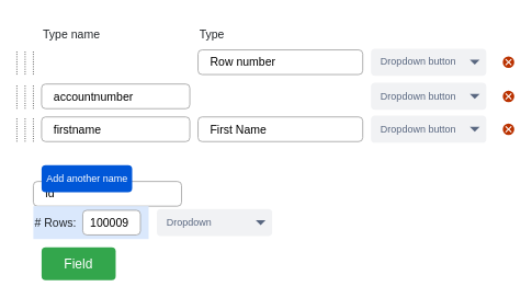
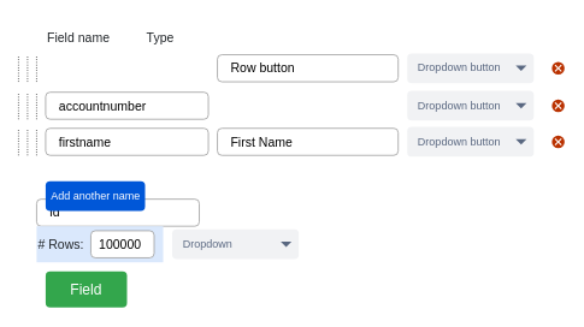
  <mxCell id="0" style=";html=1;" />
  <mxCell id="1" style=";html=1;" parent="0" />
- <mxCell id="2" value="Type name" style="fillColor=none;strokeColor=none;align=left;fontSize=14;fontColor=#212529;" parent="1" vertex="1"><mxGeometry x="50" y="20" width="80" height="40" as="geometry" /></mxCell>
+ <mxCell id="2" value="Field name" style="fillColor=none;strokeColor=none;align=left;fontSize=14;fontColor=#212529;" parent="1" vertex="1"><mxGeometry x="50" y="20" width="80" height="40" as="geometry" /></mxCell>
  <mxCell id="3" value="id" style="html=1;shadow=0;dashed=0;shape=mxgraph.bootstrap.rrect;rSize=5;strokeColor=#999999;align=left;spacing=15;fontSize=14;" parent="1" vertex="1"><mxGeometry width="180" height="30" relative="1" as="geometry"><mxPoint x="40" y="220" as="offset" /></mxGeometry></mxCell>
- <mxCell id="4" value="Row number" style="html=1;shadow=0;dashed=0;shape=mxgraph.bootstrap.rrect;rSize=5;strokeColor=#999999;align=left;spacing=15;fontSize=14;fillColor=#FFFFFF;" parent="1" vertex="1"><mxGeometry x="240" y="60" width="200" height="30" as="geometry" /></mxCell>
- <mxCell id="5" value="Type" style="fillColor=none;strokeColor=none;align=left;fontSize=14;fontColor=#212529;" parent="1" vertex="1"><mxGeometry x="240" y="20" width="60" height="40" as="geometry" /></mxCell>
+ <mxCell id="4" value="Row button" style="html=1;shadow=0;dashed=0;shape=mxgraph.bootstrap.rrect;rSize=5;strokeColor=#999999;align=left;spacing=15;fontSize=14;fillColor=#FFFFFF;" parent="1" vertex="1"><mxGeometry x="240" y="60" width="200" height="30" as="geometry" /></mxCell>
+ <mxCell id="5" value="Type" style="fillColor=none;strokeColor=none;align=left;fontSize=14;fontColor=#212529;" parent="1" vertex="1"><mxGeometry x="160" y="20" width="60" height="40" as="geometry" /></mxCell>
  <mxCell id="6" value="Dropdown button" style="rounded=1;fillColor=#F1F2F4;strokeColor=none;html=1;fontColor=#596780;align=left;fontSize=12;spacingLeft=10" parent="1" vertex="1"><mxGeometry x="450" y="58.5" width="140" height="33" as="geometry" /></mxCell>
  <mxCell id="7" value="" style="shape=triangle;direction=south;fillColor=#596780;strokeColor=none;html=1" parent="6" vertex="1"><mxGeometry x="1" y="0.5" width="12" height="6" relative="1" as="geometry"><mxPoint x="-20" y="-3" as="offset" /></mxGeometry></mxCell>
  <mxCell id="8" value="" style="endArrow=none;dashed=1;html=1;dashPattern=1 2;" parent="1" edge="1"><mxGeometry width="50" height="50" relative="1" as="geometry"><mxPoint x="40" y="90" as="sourcePoint" /><mxPoint x="40" y="60" as="targetPoint" /></mxGeometry></mxCell>
  <mxCell id="9" value="" style="endArrow=none;dashed=1;html=1;dashPattern=1 2;" parent="1" edge="1"><mxGeometry width="50" height="50" relative="1" as="geometry"><mxPoint x="30" y="90" as="sourcePoint" /><mxPoint x="30" y="60" as="targetPoint" /></mxGeometry></mxCell>
  <mxCell id="10" value="" style="endArrow=none;dashed=1;html=1;dashPattern=1 2;" parent="1" edge="1"><mxGeometry width="50" height="50" relative="1" as="geometry"><mxPoint x="20" y="90" as="sourcePoint" /><mxPoint x="20" y="60" as="targetPoint" /></mxGeometry></mxCell>
  <mxCell id="11" value="&lt;font color=&quot;#000000&quot;&gt;accountnumber&lt;/font&gt;" style="html=1;shadow=0;dashed=0;shape=mxgraph.bootstrap.rrect;rSize=5;strokeColor=#999999;align=left;spacing=15;fontSize=14;fontColor=#6C767D;" parent="1" vertex="1"><mxGeometry x="50" y="101.5" width="180" height="30" as="geometry" /></mxCell>
  <mxCell id="12" value="Dropdown button" style="rounded=1;fillColor=#F1F2F4;strokeColor=none;html=1;fontColor=#596780;align=left;fontSize=12;spacingLeft=10" parent="1" vertex="1"><mxGeometry x="450" y="100" width="140" height="33" as="geometry" /></mxCell>
  <mxCell id="13" value="" style="shape=triangle;direction=south;fillColor=#596780;strokeColor=none;html=1" parent="12" vertex="1"><mxGeometry x="1" y="0.5" width="12" height="6" relative="1" as="geometry"><mxPoint x="-20" y="-3" as="offset" /></mxGeometry></mxCell>
  <mxCell id="14" value="" style="endArrow=none;dashed=1;html=1;dashPattern=1 2;" parent="1" edge="1"><mxGeometry width="50" height="50" relative="1" as="geometry"><mxPoint x="40" y="131.5" as="sourcePoint" /><mxPoint x="40" y="101.5" as="targetPoint" /></mxGeometry></mxCell>
  <mxCell id="15" value="" style="endArrow=none;dashed=1;html=1;dashPattern=1 2;" parent="1" edge="1"><mxGeometry width="50" height="50" relative="1" as="geometry"><mxPoint x="30" y="131.5" as="sourcePoint" /><mxPoint x="30" y="101.5" as="targetPoint" /></mxGeometry></mxCell>
  <mxCell id="16" value="" style="endArrow=none;dashed=1;html=1;dashPattern=1 2;" parent="1" edge="1"><mxGeometry width="50" height="50" relative="1" as="geometry"><mxPoint x="20" y="131.5" as="sourcePoint" /><mxPoint x="20" y="101.5" as="targetPoint" /></mxGeometry></mxCell>
  <mxCell id="17" value="firstname" style="html=1;shadow=0;dashed=0;shape=mxgraph.bootstrap.rrect;rSize=5;strokeColor=#999999;align=left;spacing=15;fontSize=14;" parent="1" vertex="1"><mxGeometry x="50" y="141.5" width="180" height="30" as="geometry" /></mxCell>
  <mxCell id="18" value="&lt;font color=&quot;#000000&quot;&gt;First Name&lt;/font&gt;" style="html=1;shadow=0;dashed=0;shape=mxgraph.bootstrap.rrect;rSize=5;strokeColor=#999999;align=left;spacing=15;fontSize=14;fontColor=#6C767D;" parent="1" vertex="1"><mxGeometry x="240" y="141.5" width="200" height="30" as="geometry" /></mxCell>
  <mxCell id="19" value="Dropdown button" style="rounded=1;fillColor=#F1F2F4;strokeColor=none;html=1;fontColor=#596780;align=left;fontSize=12;spacingLeft=10" parent="1" vertex="1"><mxGeometry x="450" y="140" width="140" height="33" as="geometry" /></mxCell>
  <mxCell id="20" value="" style="shape=triangle;direction=south;fillColor=#596780;strokeColor=none;html=1" parent="19" vertex="1"><mxGeometry x="1" y="0.5" width="12" height="6" relative="1" as="geometry"><mxPoint x="-20" y="-3" as="offset" /></mxGeometry></mxCell>
  <mxCell id="21" value="" style="endArrow=none;dashed=1;html=1;dashPattern=1 2;" parent="1" edge="1"><mxGeometry width="50" height="50" relative="1" as="geometry"><mxPoint x="40" y="171.5" as="sourcePoint" /><mxPoint x="40" y="141.5" as="targetPoint" /></mxGeometry></mxCell>
  <mxCell id="22" value="" style="endArrow=none;dashed=1;html=1;dashPattern=1 2;" parent="1" edge="1"><mxGeometry width="50" height="50" relative="1" as="geometry"><mxPoint x="30" y="171.5" as="sourcePoint" /><mxPoint x="30" y="141.5" as="targetPoint" /></mxGeometry></mxCell>
  <mxCell id="23" value="" style="endArrow=none;dashed=1;html=1;dashPattern=1 2;" parent="1" edge="1"><mxGeometry width="50" height="50" relative="1" as="geometry"><mxPoint x="20" y="171.5" as="sourcePoint" /><mxPoint x="20" y="141.5" as="targetPoint" /></mxGeometry></mxCell>
  <mxCell id="24" value="Add another name" style="rounded=1;fillColor=#0057D8;align=center;strokeColor=none;html=1;fontColor=#ffffff;fontSize=12" parent="1" vertex="1"><mxGeometry x="50" y="200" width="110" height="33" as="geometry" /></mxCell>
  <mxCell id="25" value="" style="html=1;shadow=0;dashed=0;shape=mxgraph.atlassian.close;fillColor=#BA3200;strokeColor=none;html=1;fontColor=#000000;" parent="1" vertex="1"><mxGeometry x="610" y="68" width="14" height="14" as="geometry" /></mxCell>
  <mxCell id="26" value="" style="html=1;shadow=0;dashed=0;shape=mxgraph.atlassian.close;fillColor=#BA3200;strokeColor=none;html=1;fontColor=#000000;" parent="1" vertex="1"><mxGeometry x="610" y="109.5" width="14" height="14" as="geometry" /></mxCell>
  <mxCell id="27" value="" style="html=1;shadow=0;dashed=0;shape=mxgraph.atlassian.close;fillColor=#BA3200;strokeColor=none;html=1;fontColor=#000000;" parent="1" vertex="1"><mxGeometry x="610" y="149.5" width="14" height="14" as="geometry" /></mxCell>
  <mxCell id="28" value="# Rows:" style="strokeColor=none;align=left;fontSize=14;fontColor=#212529;fillColor=#dae8fc;" parent="1" vertex="1"><mxGeometry x="40" y="250" width="140" height="40" as="geometry" /></mxCell>
- <mxCell id="29" value="100009" style="html=1;shadow=0;dashed=0;shape=mxgraph.bootstrap.rrect;rSize=5;strokeColor=#999999;align=right;spacing=15;fontSize=14;" parent="1" vertex="1"><mxGeometry x="100" y="255" width="70" height="30" as="geometry" /></mxCell>
+ <mxCell id="29" value="100000" style="html=1;shadow=0;dashed=0;shape=mxgraph.bootstrap.rrect;rSize=5;strokeColor=#999999;align=right;spacing=15;fontSize=14;" parent="1" vertex="1"><mxGeometry x="100" y="255" width="70" height="30" as="geometry" /></mxCell>
  <mxCell id="30" value="Dropdown" style="rounded=1;fillColor=#F1F2F4;strokeColor=none;html=1;fontColor=#596780;align=left;fontSize=12;spacingLeft=10" parent="1" vertex="1"><mxGeometry x="190" y="253.5" width="140" height="33" as="geometry" /></mxCell>
  <mxCell id="31" value="" style="shape=triangle;direction=south;fillColor=#596780;strokeColor=none;html=1" parent="30" vertex="1"><mxGeometry x="1" y="0.5" width="12" height="6" relative="1" as="geometry"><mxPoint x="-20" y="-3" as="offset" /></mxGeometry></mxCell>
  <mxCell id="32" value="Field" style="html=1;shadow=0;dashed=0;shape=mxgraph.bootstrap.rrect;rSize=5;strokeColor=none;strokeWidth=1;fillColor=#33A64C;fontColor=#FFFFFF;whiteSpace=wrap;align=center;verticalAlign=middle;spacingLeft=0;fontStyle=0;fontSize=16;spacing=5;" parent="1" vertex="1"><mxGeometry x="50" y="300" width="90" height="40" as="geometry" /></mxCell>
